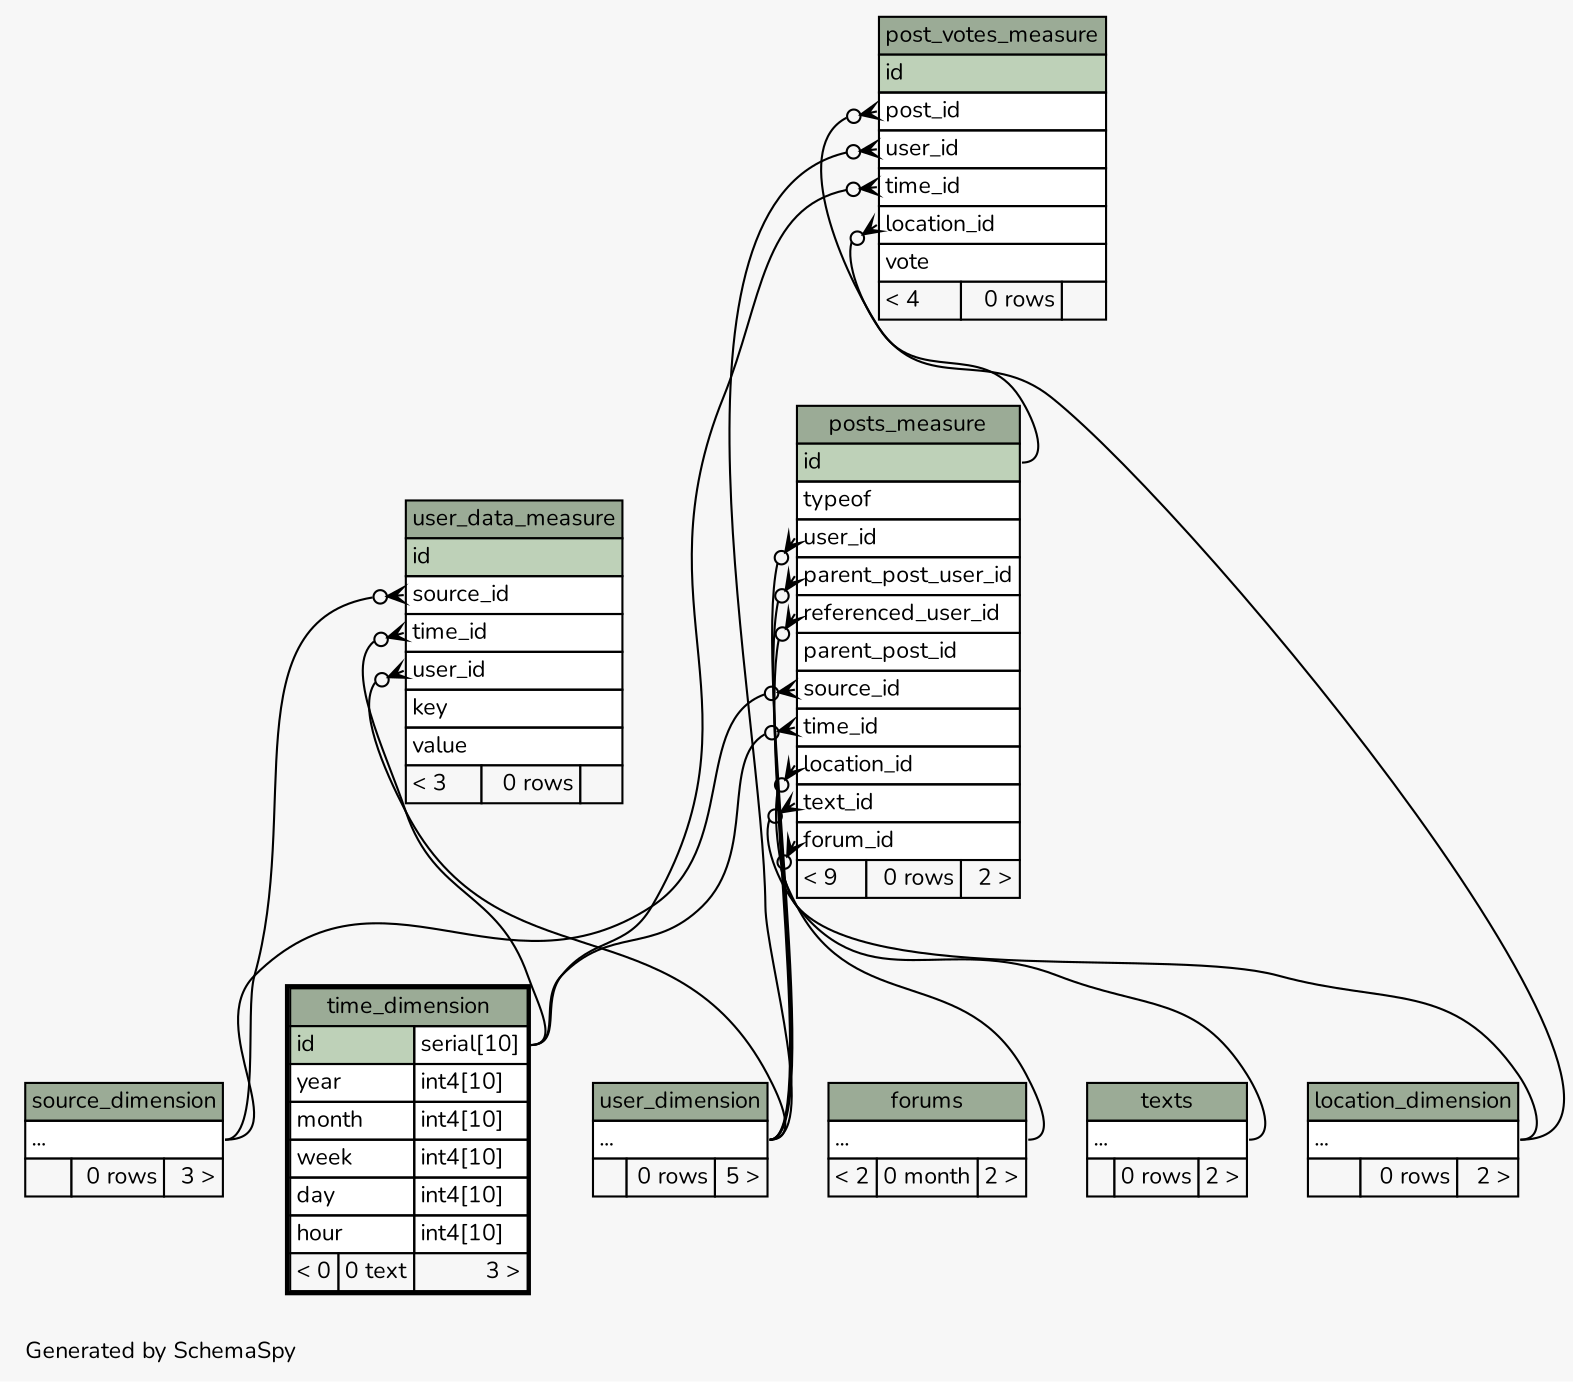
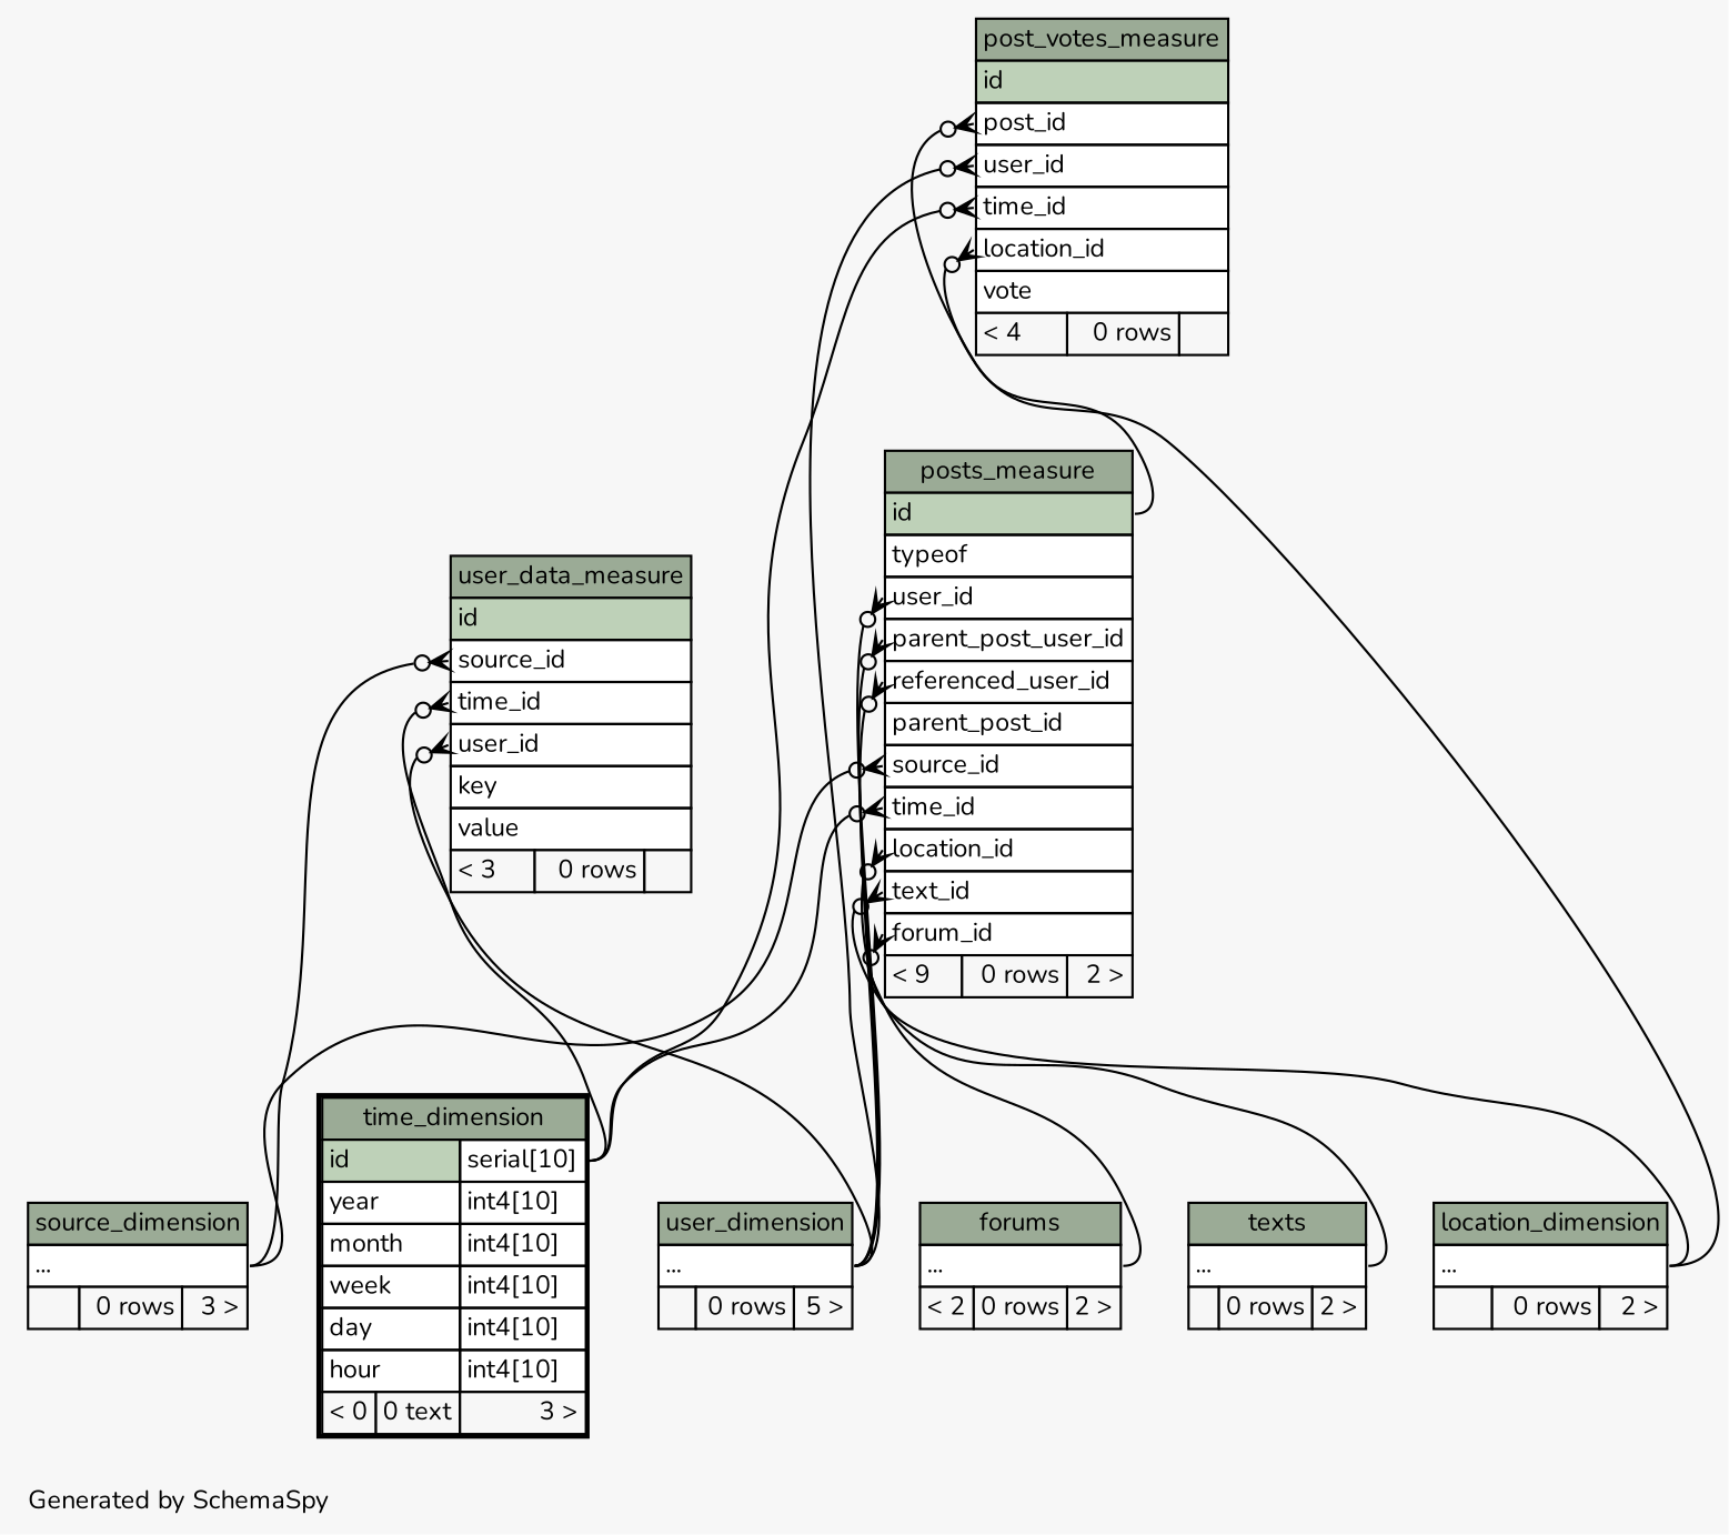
  digraph {
    bgcolor="#f7f7f7"
    fontname=Nunito
    fontsize=11
    label="\nGenerated by SchemaSpy"
    labeljust=l
    nodesep=0.18
    rankdir=TB
    ranksep=0.46
    node [fontname=Nunito fontsize=11 shape=plaintext]
    edge [arrowhead=none arrowsize=0.8 arrowtail=crowodot dir=back fontname=Nunito headport="elipses:e" tailport="time_id:w"]
-   n1 [label=<     <TABLE BORDER="0" CELLBORDER="1" CELLSPACING="0" BGCOLOR="#ffffff">       <TR><TD COLSPAN="3" BGCOLOR="#9bab96" ALIGN="CENTER">forums</TD></TR>       <TR><TD PORT="elipses" COLSPAN="3" ALIGN="LEFT">...</TD></TR>       <TR><TD ALIGN="LEFT" BGCOLOR="#f7f7f7">&lt; 2</TD><TD ALIGN="RIGHT" BGCOLOR="#f7f7f7">0 month</TD><TD ALIGN="RIGHT" BGCOLOR="#f7f7f7">2 &gt;</TD></TR>     </TABLE>>]
+   n1 [label=<     <TABLE BORDER="0" CELLBORDER="1" CELLSPACING="0" BGCOLOR="#ffffff">       <TR><TD COLSPAN="3" BGCOLOR="#9bab96" ALIGN="CENTER">forums</TD></TR>       <TR><TD PORT="elipses" COLSPAN="3" ALIGN="LEFT">...</TD></TR>       <TR><TD ALIGN="LEFT" BGCOLOR="#f7f7f7">&lt; 2</TD><TD ALIGN="RIGHT" BGCOLOR="#f7f7f7">0 rows</TD><TD ALIGN="RIGHT" BGCOLOR="#f7f7f7">2 &gt;</TD></TR>     </TABLE>>]
    n2 [label=<     <TABLE BORDER="0" CELLBORDER="1" CELLSPACING="0" BGCOLOR="#ffffff">       <TR><TD COLSPAN="3" BGCOLOR="#9bab96" ALIGN="CENTER">source_dimension</TD></TR>       <TR><TD PORT="elipses" COLSPAN="3" ALIGN="LEFT">...</TD></TR>       <TR><TD ALIGN="LEFT" BGCOLOR="#f7f7f7">  </TD><TD ALIGN="RIGHT" BGCOLOR="#f7f7f7">0 rows</TD><TD ALIGN="RIGHT" BGCOLOR="#f7f7f7">3 &gt;</TD></TR>     </TABLE>>]
    n3 [label=<     <TABLE BORDER="0" CELLBORDER="1" CELLSPACING="0" BGCOLOR="#ffffff">       <TR><TD COLSPAN="3" BGCOLOR="#9bab96" ALIGN="CENTER">post_votes_measure</TD></TR>       <TR><TD PORT="id" COLSPAN="3" BGCOLOR="#bed1b8" ALIGN="LEFT">id</TD></TR>       <TR><TD PORT="post_id" COLSPAN="3" ALIGN="LEFT">post_id</TD></TR>       <TR><TD PORT="user_id" COLSPAN="3" ALIGN="LEFT">user_id</TD></TR>       <TR><TD PORT="time_id" COLSPAN="3" ALIGN="LEFT">time_id</TD></TR>       <TR><TD PORT="location_id" COLSPAN="3" ALIGN="LEFT">location_id</TD></TR>       <TR><TD PORT="vote" COLSPAN="3" ALIGN="LEFT">vote</TD></TR>       <TR><TD ALIGN="LEFT" BGCOLOR="#f7f7f7">&lt; 4</TD><TD ALIGN="RIGHT" BGCOLOR="#f7f7f7">0 rows</TD><TD ALIGN="RIGHT" BGCOLOR="#f7f7f7">  </TD></TR>     </TABLE>>]
    n4 [label=<     <TABLE BORDER="0" CELLBORDER="1" CELLSPACING="0" BGCOLOR="#ffffff">       <TR><TD COLSPAN="3" BGCOLOR="#9bab96" ALIGN="CENTER">location_dimension</TD></TR>       <TR><TD PORT="elipses" COLSPAN="3" ALIGN="LEFT">...</TD></TR>       <TR><TD ALIGN="LEFT" BGCOLOR="#f7f7f7">  </TD><TD ALIGN="RIGHT" BGCOLOR="#f7f7f7">0 rows</TD><TD ALIGN="RIGHT" BGCOLOR="#f7f7f7">2 &gt;</TD></TR>     </TABLE>>]
    n5 [label=<     <TABLE BORDER="0" CELLBORDER="1" CELLSPACING="0" BGCOLOR="#ffffff">       <TR><TD COLSPAN="3" BGCOLOR="#9bab96" ALIGN="CENTER">posts_measure</TD></TR>       <TR><TD PORT="id" COLSPAN="3" BGCOLOR="#bed1b8" ALIGN="LEFT">id</TD></TR>       <TR><TD PORT="typeof" COLSPAN="3" ALIGN="LEFT">typeof</TD></TR>       <TR><TD PORT="user_id" COLSPAN="3" ALIGN="LEFT">user_id</TD></TR>       <TR><TD PORT="parent_post_user_id" COLSPAN="3" ALIGN="LEFT">parent_post_user_id</TD></TR>       <TR><TD PORT="referenced_user_id" COLSPAN="3" ALIGN="LEFT">referenced_user_id</TD></TR>       <TR><TD PORT="parent_post_id" COLSPAN="3" ALIGN="LEFT">parent_post_id</TD></TR>       <TR><TD PORT="source_id" COLSPAN="3" ALIGN="LEFT">source_id</TD></TR>       <TR><TD PORT="time_id" COLSPAN="3" ALIGN="LEFT">time_id</TD></TR>       <TR><TD PORT="location_id" COLSPAN="3" ALIGN="LEFT">location_id</TD></TR>       <TR><TD PORT="text_id" COLSPAN="3" ALIGN="LEFT">text_id</TD></TR>       <TR><TD PORT="forum_id" COLSPAN="3" ALIGN="LEFT">forum_id</TD></TR>       <TR><TD ALIGN="LEFT" BGCOLOR="#f7f7f7">&lt; 9</TD><TD ALIGN="RIGHT" BGCOLOR="#f7f7f7">0 rows</TD><TD ALIGN="RIGHT" BGCOLOR="#f7f7f7">2 &gt;</TD></TR>     </TABLE>>]
    n6 [label=<     <TABLE BORDER="2" CELLBORDER="1" CELLSPACING="0" BGCOLOR="#ffffff">       <TR><TD COLSPAN="3" BGCOLOR="#9bab96" ALIGN="CENTER">time_dimension</TD></TR>       <TR><TD PORT="id" COLSPAN="2" BGCOLOR="#bed1b8" ALIGN="LEFT">id</TD><TD PORT="id.type" ALIGN="LEFT">serial[10]</TD></TR>       <TR><TD PORT="year" COLSPAN="2" ALIGN="LEFT">year</TD><TD PORT="year.type" ALIGN="LEFT">int4[10]</TD></TR>       <TR><TD PORT="month" COLSPAN="2" ALIGN="LEFT">month</TD><TD PORT="month.type" ALIGN="LEFT">int4[10]</TD></TR>       <TR><TD PORT="week" COLSPAN="2" ALIGN="LEFT">week</TD><TD PORT="week.type" ALIGN="LEFT">int4[10]</TD></TR>       <TR><TD PORT="day" COLSPAN="2" ALIGN="LEFT">day</TD><TD PORT="day.type" ALIGN="LEFT">int4[10]</TD></TR>       <TR><TD PORT="hour" COLSPAN="2" ALIGN="LEFT">hour</TD><TD PORT="hour.type" ALIGN="LEFT">int4[10]</TD></TR>       <TR><TD ALIGN="LEFT" BGCOLOR="#f7f7f7">&lt; 0</TD><TD ALIGN="RIGHT" BGCOLOR="#f7f7f7">0 text</TD><TD ALIGN="RIGHT" BGCOLOR="#f7f7f7">3 &gt;</TD></TR>     </TABLE>>]
    n7 [label=<     <TABLE BORDER="0" CELLBORDER="1" CELLSPACING="0" BGCOLOR="#ffffff">       <TR><TD COLSPAN="3" BGCOLOR="#9bab96" ALIGN="CENTER">user_dimension</TD></TR>       <TR><TD PORT="elipses" COLSPAN="3" ALIGN="LEFT">...</TD></TR>       <TR><TD ALIGN="LEFT" BGCOLOR="#f7f7f7">  </TD><TD ALIGN="RIGHT" BGCOLOR="#f7f7f7">0 rows</TD><TD ALIGN="RIGHT" BGCOLOR="#f7f7f7">5 &gt;</TD></TR>     </TABLE>>]
    n8 [label=<     <TABLE BORDER="0" CELLBORDER="1" CELLSPACING="0" BGCOLOR="#ffffff">       <TR><TD COLSPAN="3" BGCOLOR="#9bab96" ALIGN="CENTER">texts</TD></TR>       <TR><TD PORT="elipses" COLSPAN="3" ALIGN="LEFT">...</TD></TR>       <TR><TD ALIGN="LEFT" BGCOLOR="#f7f7f7">  </TD><TD ALIGN="RIGHT" BGCOLOR="#f7f7f7">0 rows</TD><TD ALIGN="RIGHT" BGCOLOR="#f7f7f7">2 &gt;</TD></TR>     </TABLE>>]
    n9 [label=<     <TABLE BORDER="0" CELLBORDER="1" CELLSPACING="0" BGCOLOR="#ffffff">       <TR><TD COLSPAN="3" BGCOLOR="#9bab96" ALIGN="CENTER">user_data_measure</TD></TR>       <TR><TD PORT="id" COLSPAN="3" BGCOLOR="#bed1b8" ALIGN="LEFT">id</TD></TR>       <TR><TD PORT="source_id" COLSPAN="3" ALIGN="LEFT">source_id</TD></TR>       <TR><TD PORT="time_id" COLSPAN="3" ALIGN="LEFT">time_id</TD></TR>       <TR><TD PORT="user_id" COLSPAN="3" ALIGN="LEFT">user_id</TD></TR>       <TR><TD PORT="key" COLSPAN="3" ALIGN="LEFT">key</TD></TR>       <TR><TD PORT="value" COLSPAN="3" ALIGN="LEFT">value</TD></TR>       <TR><TD ALIGN="LEFT" BGCOLOR="#f7f7f7">&lt; 3</TD><TD ALIGN="RIGHT" BGCOLOR="#f7f7f7">0 rows</TD><TD ALIGN="RIGHT" BGCOLOR="#f7f7f7">  </TD></TR>     </TABLE>>]
    n3 -> n4 [tailport="location_id:w"]
    n3 -> n5 [headport="id:e" tailport="post_id:w"]
    n3 -> n6 [headport="id.type:e"]
    n3 -> n7 [tailport="user_id:w"]
    n5 -> n1 [tailport="forum_id:w"]
    n5 -> n2 [tailport="source_id:w"]
    n5 -> n4 [tailport="location_id:w"]
    n5 -> n6 [headport="id.type:e"]
    n5 -> n7 [tailport="parent_post_user_id:w"]
    n5 -> n7 [tailport="referenced_user_id:w"]
    n5 -> n7 [tailport="user_id:w"]
    n5 -> n8 [tailport="text_id:w"]
    n9 -> n2 [tailport="source_id:w"]
    n9 -> n6 [headport="id.type:e"]
    n9 -> n7 [tailport="user_id:w"]
  }
